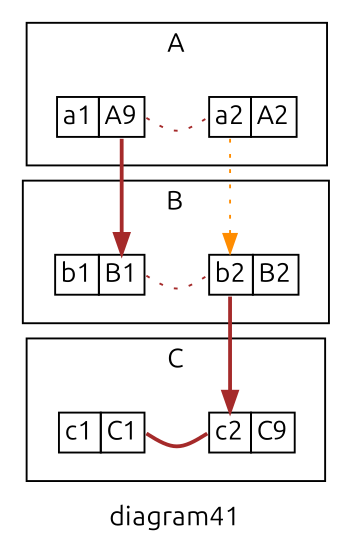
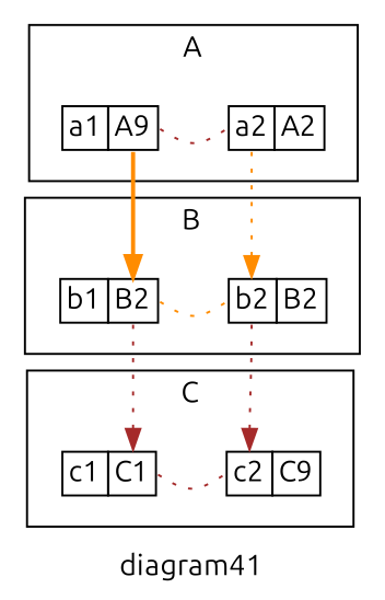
  digraph {
    fontname=Ubuntu
    label=diagram41
    rankdir=TB
    node [fontname=Ubuntu shape=plaintext]
    edge [color=brown fontname=Ubuntu headport=f0 style=dotted tailport=f1]
    n1 [label=<<TABLE BORDER="0" CELLBORDER="1" CELLSPACING="0"><TR>         <TD PORT="f0">a1</TD><TD PORT="f1">A9</TD>             </TR></TABLE>>]
    n2 [label=<<TABLE BORDER="0" CELLBORDER="1" CELLSPACING="0"><TR>             <TD PORT="f0">a2</TD><TD PORT="f1">A2</TD>             </TR></TABLE>>]
-   n3 [label=<<TABLE BORDER="0" CELLBORDER="1" CELLSPACING="0"><TR>             <TD PORT="f0">b1</TD><TD PORT="f1">B1</TD>             </TR></TABLE>>]
+   n3 [label=<<TABLE BORDER="0" CELLBORDER="1" CELLSPACING="0"><TR>             <TD PORT="f0">b1</TD><TD PORT="f1">B2</TD>             </TR></TABLE>>]
    n4 [label=<<TABLE BORDER="0" CELLBORDER="1" CELLSPACING="0"><TR>         <TD PORT="f0">b2</TD><TD PORT="f1">B2</TD>         </TR></TABLE>>]
    n5 [label=<<TABLE BORDER="0" CELLBORDER="1" CELLSPACING="0"><TR>         <TD PORT="f0">c1</TD><TD PORT="f1">C1</TD>         </TR></TABLE>>]
    n6 [label=<<TABLE BORDER="0" CELLBORDER="1" CELLSPACING="0"><TR>         <TD PORT="f0">c2</TD><TD PORT="f1">C9</TD>         </TR></TABLE>>]
    subgraph cluster_1 {
      label=A
      subgraph sub_2 {
        label=A
        rank=same
        rankdir=LR
        n1
        n2
      }
    }
    subgraph cluster_3 {
      label=B
      subgraph sub_4 {
        label=B
        rank=same
        rankdir=LR
        n3
        n4
      }
    }
    subgraph cluster_5 {
      label=C
      subgraph sub_6 {
        label=C
        rank=same
        rankdir=LR
        n5
        n6
      }
    }
    n1 -> n2 [arrowhead=none]
-   n1 -> n3 [headport=f1 style=bold]
+   n1 -> n3 [color=darkorange headport=f1 style=bold]
    n2 -> n4 [color=darkorange tailport=f0]
-   n3 -> n4 [arrowhead=none]
-   n4 -> n6 [style=bold tailport=f0]
-   n5 -> n6 [arrowhead=none style=bold]
+   n3 -> n4 [arrowhead=none color=darkorange]
+   n3 -> n5 [headport=f1]
+   n4 -> n6 [tailport=f0]
+   n5 -> n6 [arrowhead=none]
  }
